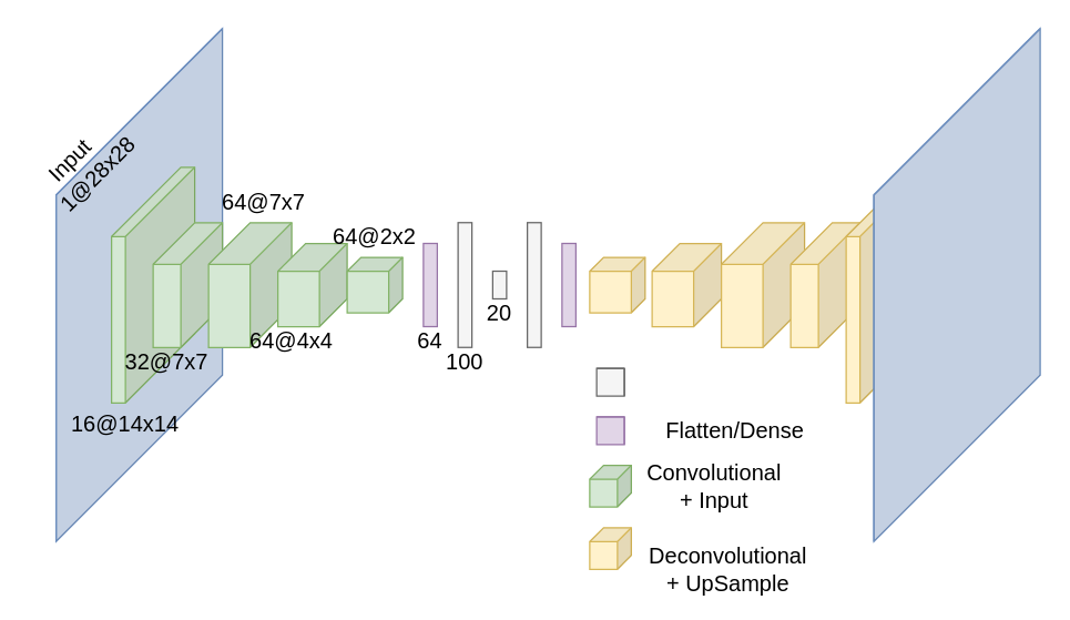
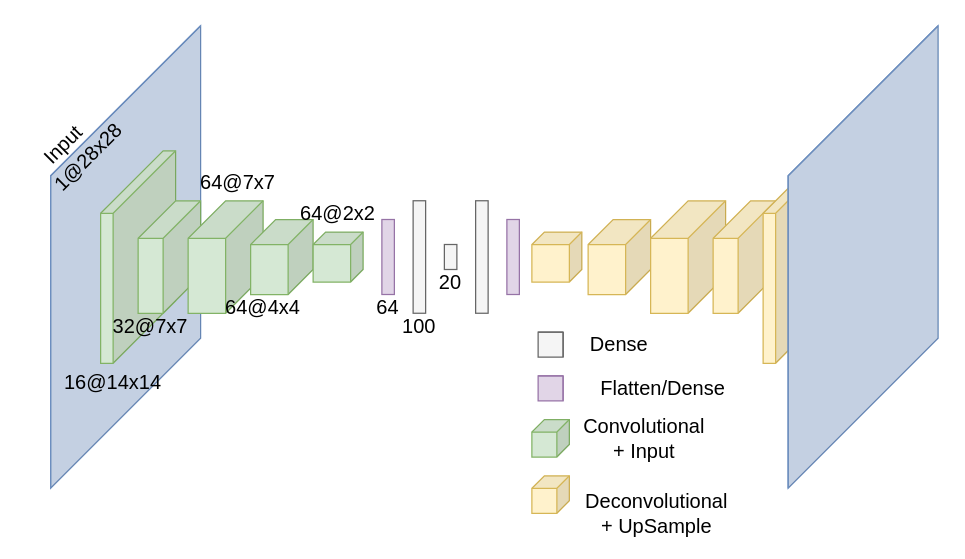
  <mxCell id="0" />
  <mxCell id="1" parent="0" />
  <mxCell id="2" value="" style="shape=cube;whiteSpace=wrap;html=1;boundedLbl=1;backgroundOutline=1;darkOpacity=0.05;darkOpacity2=0.1;size=120;direction=east;flipH=1;fillColor=#dae8fc;strokeColor=#6c8ebf;" vertex="1" parent="1"><mxGeometry y="20" width="120" height="370" as="geometry" x="40" /></mxCell>
  <mxCell id="3" value="" style="shape=cube;whiteSpace=wrap;html=1;boundedLbl=1;backgroundOutline=1;darkOpacity=0.05;darkOpacity2=0.1;size=50;direction=east;flipH=1;fillColor=#d5e8d4;strokeColor=#82b366;" vertex="1" parent="1"><mxGeometry x="80" y="120" width="60" height="170" as="geometry" /></mxCell>
  <mxCell id="4" value="" style="shape=cube;whiteSpace=wrap;html=1;boundedLbl=1;backgroundOutline=1;darkOpacity=0.05;darkOpacity2=0.1;size=30;direction=east;flipH=1;fillColor=#d5e8d4;strokeColor=#82b366;" vertex="1" parent="1"><mxGeometry x="110" y="160" width="50" height="90" as="geometry" /></mxCell>
  <mxCell id="5" value="" style="shape=cube;whiteSpace=wrap;html=1;boundedLbl=1;backgroundOutline=1;darkOpacity=0.05;darkOpacity2=0.1;size=30;direction=east;flipH=1;fillColor=#d5e8d4;strokeColor=#82b366;" vertex="1" parent="1"><mxGeometry x="150" y="160" width="60" height="90" as="geometry" /></mxCell>
  <mxCell id="6" value="" style="shape=cube;whiteSpace=wrap;html=1;boundedLbl=1;backgroundOutline=1;darkOpacity=0.05;darkOpacity2=0.1;size=20;direction=east;flipH=1;fillColor=#d5e8d4;strokeColor=#82b366;" vertex="1" parent="1"><mxGeometry x="200" y="175" width="50" height="60" as="geometry" /></mxCell>
  <mxCell id="7" value="" style="shape=cube;whiteSpace=wrap;html=1;boundedLbl=1;backgroundOutline=1;darkOpacity=0.05;darkOpacity2=0.1;size=10;direction=east;flipH=1;fillColor=#d5e8d4;strokeColor=#82b366;" vertex="1" parent="1"><mxGeometry x="250" y="185" width="40" height="40" as="geometry" /></mxCell>
  <mxCell id="8" value="" style="shape=cube;whiteSpace=wrap;html=1;boundedLbl=1;backgroundOutline=1;darkOpacity=0.05;darkOpacity2=0.1;size=10;direction=east;flipH=1;fillColor=#fff2cc;strokeColor=#d6b656;" vertex="1" parent="1"><mxGeometry x="425" y="185" width="40" height="40" as="geometry" /></mxCell>
  <mxCell id="9" value="" style="shape=cube;whiteSpace=wrap;html=1;boundedLbl=1;backgroundOutline=1;darkOpacity=0.05;darkOpacity2=0.1;size=20;direction=east;flipH=1;fillColor=#fff2cc;strokeColor=#d6b656;" vertex="1" parent="1"><mxGeometry x="470" y="175" width="50" height="60" as="geometry" /></mxCell>
  <mxCell id="10" value="" style="shape=cube;whiteSpace=wrap;html=1;boundedLbl=1;backgroundOutline=1;darkOpacity=0.05;darkOpacity2=0.1;size=30;direction=east;flipH=1;fillColor=#fff2cc;strokeColor=#d6b656;" vertex="1" parent="1"><mxGeometry x="520" y="160" width="60" height="90" as="geometry" /></mxCell>
  <mxCell id="11" value="" style="shape=cube;whiteSpace=wrap;html=1;boundedLbl=1;backgroundOutline=1;darkOpacity=0.05;darkOpacity2=0.1;size=30;direction=east;flipH=1;fillColor=#fff2cc;strokeColor=#d6b656;" vertex="1" parent="1"><mxGeometry x="570" y="160" width="50" height="90" as="geometry" /></mxCell>
  <mxCell id="12" value="" style="shape=cube;whiteSpace=wrap;html=1;boundedLbl=1;backgroundOutline=1;darkOpacity=0.05;darkOpacity2=0.1;size=50;direction=east;flipH=1;fillColor=#fff2cc;strokeColor=#d6b656;" vertex="1" parent="1"><mxGeometry x="610" y="120" width="60" height="170" as="geometry" /></mxCell>
  <mxCell id="13" value="" style="shape=cube;whiteSpace=wrap;html=1;boundedLbl=1;backgroundOutline=1;darkOpacity=0.05;darkOpacity2=0.1;size=120;direction=east;flipH=1;fillColor=#dae8fc;strokeColor=#6c8ebf;" vertex="1" parent="1"><mxGeometry x="630" y="20" width="120" height="370" as="geometry" /></mxCell>
  <mxCell id="14" value="" style="rounded=0;whiteSpace=wrap;html=1;fillColor=#e1d5e7;strokeColor=#9673a6;rotation=-90;" vertex="1" parent="1"><mxGeometry x="280" y="200" width="60" height="10" as="geometry" /></mxCell>
  <mxCell id="15" value="" style="rounded=0;whiteSpace=wrap;html=1;fillColor=#f5f5f5;strokeColor=#666666;rotation=-90;fontColor=#333333;" vertex="1" parent="1"><mxGeometry x="290" y="200" width="90" height="10" as="geometry" /></mxCell>
  <mxCell id="16" value="" style="rounded=0;whiteSpace=wrap;html=1;rotation=-90;fillColor=#f5f5f5;fontColor=#333333;strokeColor=#666666;" vertex="1" parent="1"><mxGeometry x="350" y="200" width="20" height="10" as="geometry" /></mxCell>
  <mxCell id="17" value="" style="rounded=0;whiteSpace=wrap;html=1;fillColor=#f5f5f5;strokeColor=#666666;rotation=-90;fontColor=#333333;" vertex="1" parent="1"><mxGeometry x="340" y="200" width="90" height="10" as="geometry" /></mxCell>
  <mxCell id="18" value="" style="rounded=0;whiteSpace=wrap;html=1;fillColor=#e1d5e7;strokeColor=#9673a6;rotation=-90;" vertex="1" parent="1"><mxGeometry x="380" y="200" width="60" height="10" as="geometry" /></mxCell>
  <mxCell id="19" value="" style="shape=cube;whiteSpace=wrap;html=1;boundedLbl=1;backgroundOutline=1;darkOpacity=0.05;darkOpacity2=0.1;size=0;direction=east;flipH=1;fillColor=#f5f5f5;strokeColor=#666666;fontColor=#333333;" vertex="1" parent="1"><mxGeometry x="430" y="265" width="20" height="20" as="geometry" /></mxCell>
  <mxCell id="20" value="" style="shape=cube;whiteSpace=wrap;html=1;boundedLbl=1;backgroundOutline=1;darkOpacity=0.05;darkOpacity2=0.1;size=10;direction=east;flipH=1;fillColor=#d5e8d4;strokeColor=#82b366;" vertex="1" parent="1"><mxGeometry x="425" y="335" width="30" height="30" as="geometry" /></mxCell>
  <mxCell id="21" value="" style="shape=cube;whiteSpace=wrap;html=1;boundedLbl=1;backgroundOutline=1;darkOpacity=0.05;darkOpacity2=0.1;size=0;direction=east;flipH=1;fillColor=#e1d5e7;strokeColor=#9673a6;" vertex="1" parent="1"><mxGeometry x="430" y="300" width="20" height="20" as="geometry" /></mxCell>
+ <mxCell id="22" value="&lt;font style=&quot;font-size: 13px;&quot;&gt;&lt;font style=&quot;font-size: 14px;&quot;&gt;&lt;font style=&quot;font-size: 15px;&quot;&gt;&lt;font style=&quot;font-size: 16px;&quot;&gt;Dense&lt;/font&gt;&lt;/font&gt;&lt;/font&gt;&lt;/font&gt;" style="text;strokeColor=none;align=center;fillColor=none;html=1;verticalAlign=middle;whiteSpace=wrap;rounded=0;" vertex="1" parent="1"><mxGeometry x="465" y="260" width="60" height="30" as="geometry" /></mxCell>
  <mxCell id="23" value="&lt;font style=&quot;font-size: 13px;&quot;&gt;&lt;font style=&quot;font-size: 14px;&quot;&gt;&lt;font style=&quot;font-size: 15px;&quot;&gt;&lt;font style=&quot;font-size: 16px;&quot;&gt;Deconvolutional + UpSample&lt;/font&gt;&lt;/font&gt;&lt;/font&gt;&lt;/font&gt;" style="text;strokeColor=none;align=center;fillColor=none;html=1;verticalAlign=middle;whiteSpace=wrap;rounded=0;" vertex="1" parent="1"><mxGeometry x="490" y="395" width="70" height="30" as="geometry" /></mxCell>
  <mxCell id="24" value="&lt;font style=&quot;font-size: 13px;&quot;&gt;&lt;font style=&quot;font-size: 14px;&quot;&gt;&lt;font style=&quot;font-size: 15px;&quot;&gt;&lt;font style=&quot;font-size: 16px;&quot;&gt;Flatten/Dense&lt;/font&gt;&lt;/font&gt;&lt;/font&gt;&lt;/font&gt;" style="text;strokeColor=none;align=center;fillColor=none;html=1;verticalAlign=middle;whiteSpace=wrap;rounded=0;" vertex="1" parent="1"><mxGeometry x="500" y="295" width="60" height="30" as="geometry" /></mxCell>
  <mxCell id="25" value="&lt;font style=&quot;font-size: 15px;&quot;&gt;&lt;font style=&quot;font-size: 15px;&quot;&gt;&lt;font style=&quot;font-size: 16px;&quot;&gt;Convolutional + Input&lt;/font&gt;&lt;/font&gt;&lt;/font&gt;" style="text;strokeColor=none;align=center;fillColor=none;html=1;verticalAlign=middle;whiteSpace=wrap;rounded=0;" vertex="1" parent="1"><mxGeometry x="480" y="335" width="70" height="30" as="geometry" /></mxCell>
  <mxCell id="26" value="" style="shape=cube;whiteSpace=wrap;html=1;boundedLbl=1;backgroundOutline=1;darkOpacity=0.05;darkOpacity2=0.1;size=10;direction=east;flipH=1;fillColor=#fff2cc;strokeColor=#d6b656;" vertex="1" parent="1"><mxGeometry x="425" y="380" width="30" height="30" as="geometry" /></mxCell>
  <mxCell id="27" value="&lt;font style=&quot;font-size: 13px;&quot;&gt;&lt;font style=&quot;font-size: 14px;&quot;&gt;&lt;font style=&quot;font-size: 15px;&quot;&gt;&lt;font style=&quot;font-size: 16px;&quot;&gt;Input&lt;/font&gt;&lt;/font&gt;&lt;/font&gt;&lt;/font&gt;" style="text;strokeColor=none;align=center;fillColor=none;html=1;verticalAlign=middle;whiteSpace=wrap;rounded=0;rotation=-45;" vertex="1" parent="1"><mxGeometry x="20" y="100" width="60" height="30" as="geometry" /></mxCell>
  <mxCell id="28" value="&lt;font style=&quot;font-size: 13px;&quot;&gt;&lt;font style=&quot;font-size: 14px;&quot;&gt;&lt;font style=&quot;font-size: 15px;&quot;&gt;&lt;font style=&quot;font-size: 16px;&quot;&gt;1@28x28&lt;/font&gt;&lt;/font&gt;&lt;/font&gt;&lt;/font&gt;" style="text;strokeColor=none;align=center;fillColor=none;html=1;verticalAlign=middle;whiteSpace=wrap;rounded=0;rotation=-45;" vertex="1" parent="1"><mxGeometry y="110" width="60" height="30" as="geometry" x="40" /></mxCell>
  <mxCell id="29" value="&lt;font style=&quot;font-size: 13px;&quot;&gt;&lt;font style=&quot;font-size: 14px;&quot;&gt;&lt;font style=&quot;font-size: 15px;&quot;&gt;&lt;font style=&quot;font-size: 16px;&quot;&gt;16@14x14&lt;/font&gt;&lt;/font&gt;&lt;/font&gt;&lt;/font&gt;" style="text;strokeColor=none;align=center;fillColor=none;html=1;verticalAlign=middle;whiteSpace=wrap;rounded=0;rotation=0;" vertex="1" parent="1"><mxGeometry x="60" y="290" width="60" height="30" as="geometry" /></mxCell>
  <mxCell id="30" value="&lt;font style=&quot;font-size: 13px;&quot;&gt;&lt;font style=&quot;font-size: 14px;&quot;&gt;&lt;font style=&quot;font-size: 15px;&quot;&gt;&lt;font style=&quot;font-size: 16px;&quot;&gt;64@7x7&lt;/font&gt;&lt;/font&gt;&lt;/font&gt;&lt;/font&gt;" style="text;strokeColor=none;align=center;fillColor=none;html=1;verticalAlign=middle;whiteSpace=wrap;rounded=0;rotation=0;" vertex="1" parent="1"><mxGeometry x="160" y="130" width="60" height="30" as="geometry" /></mxCell>
  <mxCell id="31" value="&lt;font style=&quot;font-size: 13px;&quot;&gt;&lt;font style=&quot;font-size: 14px;&quot;&gt;&lt;font style=&quot;font-size: 15px;&quot;&gt;&lt;font style=&quot;font-size: 16px;&quot;&gt;32@7x7&lt;/font&gt;&lt;/font&gt;&lt;/font&gt;&lt;/font&gt;" style="text;strokeColor=none;align=center;fillColor=none;html=1;verticalAlign=middle;whiteSpace=wrap;rounded=0;rotation=0;" vertex="1" parent="1"><mxGeometry x="90" y="245" width="60" height="30" as="geometry" /></mxCell>
  <mxCell id="32" value="&lt;font style=&quot;font-size: 13px;&quot;&gt;&lt;font style=&quot;font-size: 14px;&quot;&gt;&lt;font style=&quot;font-size: 15px;&quot;&gt;&lt;font style=&quot;font-size: 16px;&quot;&gt;64@2x2&lt;/font&gt;&lt;/font&gt;&lt;/font&gt;&lt;/font&gt;" style="text;strokeColor=none;align=center;fillColor=none;html=1;verticalAlign=middle;whiteSpace=wrap;rounded=0;rotation=0;" vertex="1" parent="1"><mxGeometry x="240" y="155" width="60" height="30" as="geometry" /></mxCell>
  <mxCell id="33" value="&lt;font style=&quot;font-size: 13px;&quot;&gt;&lt;font style=&quot;font-size: 14px;&quot;&gt;&lt;font style=&quot;font-size: 15px;&quot;&gt;&lt;font style=&quot;font-size: 16px;&quot;&gt;64@4x4&lt;/font&gt;&lt;/font&gt;&lt;/font&gt;&lt;/font&gt;" style="text;strokeColor=none;align=center;fillColor=none;html=1;verticalAlign=middle;whiteSpace=wrap;rounded=0;rotation=0;" vertex="1" parent="1"><mxGeometry x="180" y="230" width="60" height="30" as="geometry" /></mxCell>
  <mxCell id="34" value="&lt;font style=&quot;font-size: 16px;&quot;&gt;&lt;font style=&quot;font-size: 16px;&quot;&gt;64&lt;/font&gt;&lt;/font&gt;" style="text;strokeColor=none;align=center;fillColor=none;html=1;verticalAlign=middle;whiteSpace=wrap;rounded=0;rotation=0;" vertex="1" parent="1"><mxGeometry x="280" y="230" width="60" height="30" as="geometry" /></mxCell>
  <mxCell id="35" value="&lt;font style=&quot;font-size: 13px;&quot;&gt;&lt;font style=&quot;font-size: 14px;&quot;&gt;&lt;font style=&quot;font-size: 15px;&quot;&gt;&lt;font style=&quot;font-size: 16px;&quot;&gt;100&lt;/font&gt;&lt;/font&gt;&lt;/font&gt;&lt;/font&gt;" style="text;strokeColor=none;align=center;fillColor=none;html=1;verticalAlign=middle;whiteSpace=wrap;rounded=0;rotation=0;" vertex="1" parent="1"><mxGeometry x="305" y="245" width="60" height="30" as="geometry" /></mxCell>
  <mxCell id="36" value="&lt;font style=&quot;font-size: 13px;&quot;&gt;&lt;font style=&quot;font-size: 14px;&quot;&gt;&lt;font style=&quot;font-size: 15px;&quot;&gt;&lt;font style=&quot;font-size: 16px;&quot;&gt;20&lt;/font&gt;&lt;/font&gt;&lt;/font&gt;&lt;/font&gt;" style="text;strokeColor=none;align=center;fillColor=none;html=1;verticalAlign=middle;whiteSpace=wrap;rounded=0;rotation=0;" vertex="1" parent="1"><mxGeometry x="330" y="210" width="60" height="30" as="geometry" /></mxCell>
